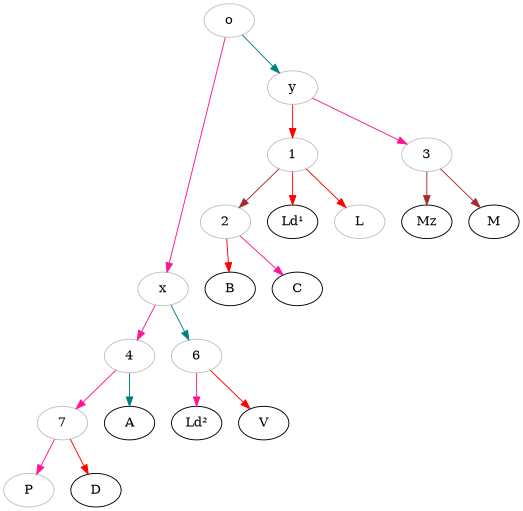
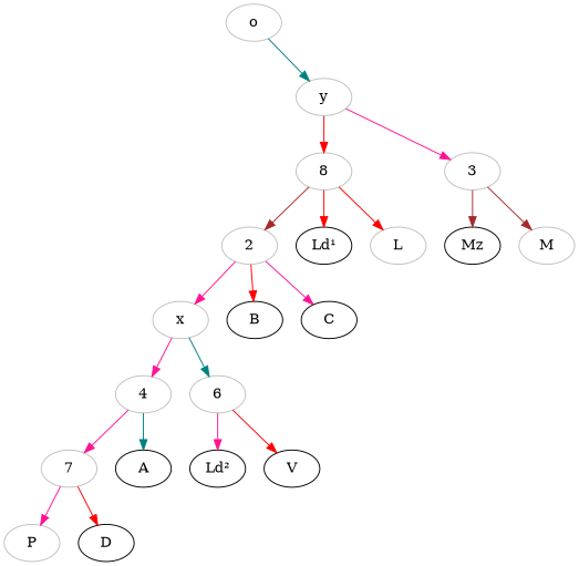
  digraph {
    node [color=grey]
    edge [color=deeppink]
    o
    x
    y
    4
    6
-   1
+   1 [label=8]
    3
    n8 [label=7]
    A [color=""]
    n10 [label="Ld²" color=""]
    V [color=""]
    2
    n13 [label="Ld¹" color=""]
    L
    Mz [color=""]
-   M [color=""]
+   M
    B [color=""]
    C [color=""]
    P
    D [color=""]
-   o -> x
+   2 -> x
    o -> y [color=teal]
    x -> 4
    x -> 6 [color=teal]
    y -> 1 [color=red]
    y -> 3
    4 -> n8
    4 -> A [color=teal]
    6 -> n10
    6 -> V [color=red]
    1 -> 2 [color=brown]
    1 -> n13 [color=red]
    1 -> L [color=red]
    3 -> Mz [color=brown]
    3 -> M [color=brown]
    n8 -> P
    n8 -> D [color=red]
    2 -> B [color=red]
    2 -> C
  }
